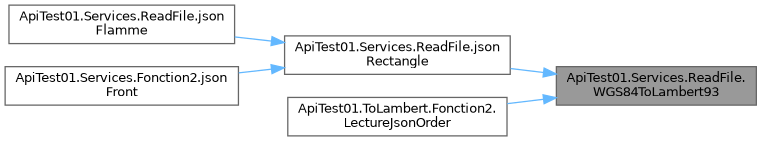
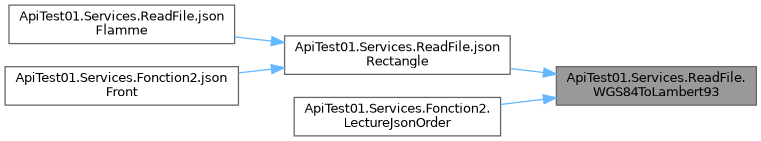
  digraph {
    rankdir=RL
    node [color=grey40 fillcolor=white fontname=Helvetica fontsize=10 shape=box style=filled]
    edge [color=steelblue1 dir=back fontname=Helvetica fontsize=10 labelfontname=Helvetica labelfontsize=10 style=solid]
    n1 [color=gray40 fillcolor=grey60 fontcolor=black height=0.2 label="ApiTest01.Services.ReadFile.\lWGS84ToLambert93" width=0.4]
    n2 [height=0.2 label="ApiTest01.Services.ReadFile.json\lRectangle" width=0.4]
-   n3 [height=0.2 label="ApiTest01.ToLambert.Fonction2.\lLectureJsonOrder" width=0.4]
+   n3 [height=0.2 label="ApiTest01.Services.Fonction2.\lLectureJsonOrder" width=0.4]
    n4 [height=0.2 label="ApiTest01.Services.ReadFile.json\lFlamme" width=0.4]
    n5 [height=0.2 label="ApiTest01.Services.Fonction2.json\lFront" width=0.4]
    n1 -> n2
    n1 -> n3
    n2 -> n4
    n2 -> n5
  }
